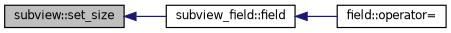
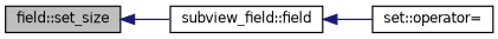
  digraph {
    rankdir=LR
    node [color=black fillcolor=white fontname=Helvetica fontsize=10 shape=record style=filled]
    edge [color=midnightblue dir=back fontname=Helvetica fontsize=10 labelfontname=Helvetica labelfontsize=10 style=solid]
-   n1 [fillcolor=grey75 fontcolor=black height=0.2 label="subview::set_size" width=0.4]
+   n1 [fillcolor=grey75 fontcolor=black height=0.2 label="field::set_size" width=0.4]
    n2 [height=0.2 label="subview_field::field" width=0.4]
-   n3 [height=0.2 label="field::operator=" width=0.4]
+   n3 [height=0.2 label="set::operator=" width=0.4]
    n1 -> n2
    n2 -> n3
  }
